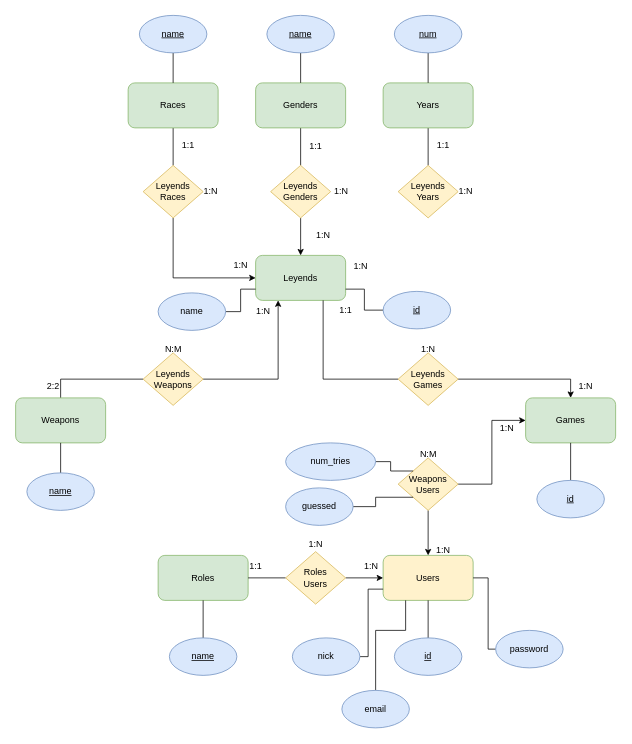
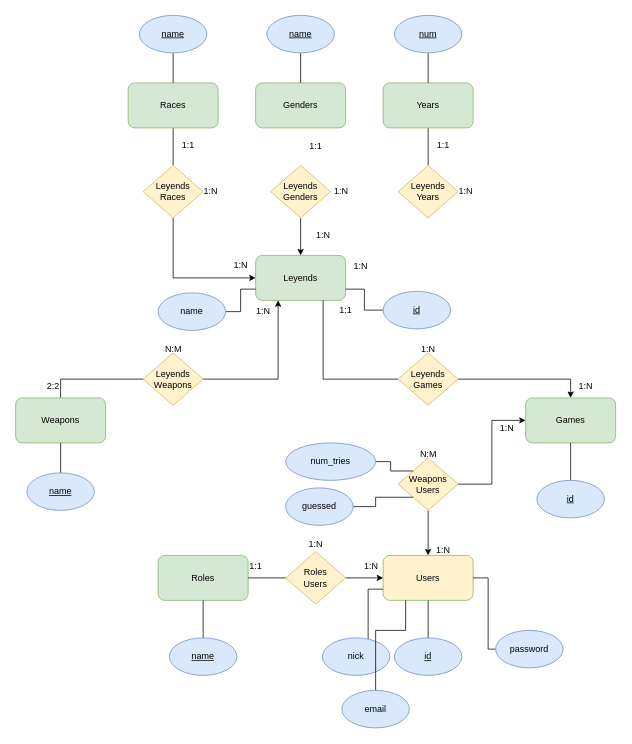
  <mxCell id="0" />
  <mxCell id="1" parent="0" />
  <mxCell id="2" style="edgeStyle=orthogonalEdgeStyle;rounded=0;orthogonalLoop=1;jettySize=auto;html=1;entryX=0.5;entryY=1;entryDx=0;entryDy=0;endArrow=none;endFill=0;startArrow=classic;startFill=1;" parent="1" source="3" target="11" edge="1"><mxGeometry relative="1" as="geometry" /></mxCell>
  <mxCell id="3" value="Leyends" style="rounded=1;whiteSpace=wrap;html=1;fillColor=#d5e8d4;strokeColor=#82b366;" parent="1" vertex="1"><mxGeometry x="340" y="340" width="120" height="60" as="geometry" /></mxCell>
  <mxCell id="4" style="edgeStyle=orthogonalEdgeStyle;rounded=0;orthogonalLoop=1;jettySize=auto;html=1;" parent="1" source="6" target="3" edge="1"><mxGeometry relative="1" as="geometry" /></mxCell>
- <mxCell id="5" style="edgeStyle=orthogonalEdgeStyle;rounded=0;orthogonalLoop=1;jettySize=auto;html=1;endArrow=none;endFill=0;" parent="1" source="6" target="7" edge="1"><mxGeometry relative="1" as="geometry" /></mxCell>
  <mxCell id="6" value="Leyends&lt;br&gt;Genders" style="rhombus;whiteSpace=wrap;html=1;fillColor=#fff2cc;strokeColor=#d6b656;" parent="1" vertex="1"><mxGeometry x="360" y="220" width="80" height="70" as="geometry" /></mxCell>
  <mxCell id="7" value="Genders" style="rounded=1;whiteSpace=wrap;html=1;fillColor=#d5e8d4;strokeColor=#82b366;" parent="1" vertex="1"><mxGeometry x="340" y="110" width="120" height="60" as="geometry" /></mxCell>
  <mxCell id="8" value="1:1" style="text;html=1;align=center;verticalAlign=middle;resizable=0;points=[];autosize=1;strokeColor=none;fillColor=none;" parent="1" vertex="1"><mxGeometry x="400" y="180" width="40" height="30" as="geometry" /></mxCell>
  <mxCell id="9" value="1:N" style="text;html=1;align=center;verticalAlign=middle;resizable=0;points=[];autosize=1;strokeColor=none;fillColor=none;" parent="1" vertex="1"><mxGeometry x="410" y="298" width="40" height="30" as="geometry" /></mxCell>
  <mxCell id="10" style="edgeStyle=orthogonalEdgeStyle;rounded=0;orthogonalLoop=1;jettySize=auto;html=1;endArrow=none;endFill=0;" parent="1" source="11" target="13" edge="1"><mxGeometry relative="1" as="geometry" /></mxCell>
  <mxCell id="11" value="Leyends&lt;br&gt;Races" style="rhombus;whiteSpace=wrap;html=1;fillColor=#fff2cc;strokeColor=#d6b656;" parent="1" vertex="1"><mxGeometry x="190" y="220" width="80" height="70" as="geometry" /></mxCell>
  <mxCell id="12" value="1:N" style="text;html=1;align=center;verticalAlign=middle;resizable=0;points=[];autosize=1;strokeColor=none;fillColor=none;" parent="1" vertex="1"><mxGeometry x="434" y="240" width="40" height="30" as="geometry" /></mxCell>
  <mxCell id="13" value="Races" style="rounded=1;whiteSpace=wrap;html=1;fillColor=#d5e8d4;strokeColor=#82b366;" parent="1" vertex="1"><mxGeometry x="170" y="110" width="120" height="60" as="geometry" /></mxCell>
  <mxCell id="14" value="1:1" style="text;html=1;align=center;verticalAlign=middle;resizable=0;points=[];autosize=1;strokeColor=none;fillColor=none;" parent="1" vertex="1"><mxGeometry x="230" y="178" width="40" height="30" as="geometry" /></mxCell>
  <mxCell id="15" value="1:N" style="text;html=1;align=center;verticalAlign=middle;resizable=0;points=[];autosize=1;strokeColor=none;fillColor=none;" parent="1" vertex="1"><mxGeometry x="300" y="338" width="40" height="30" as="geometry" /></mxCell>
  <mxCell id="16" value="N:M" style="text;html=1;align=center;verticalAlign=middle;resizable=0;points=[];autosize=1;strokeColor=none;fillColor=none;" parent="1" vertex="1"><mxGeometry x="205" y="450" width="50" height="30" as="geometry" /></mxCell>
  <mxCell id="17" style="edgeStyle=orthogonalEdgeStyle;rounded=0;orthogonalLoop=1;jettySize=auto;html=1;endArrow=none;endFill=0;" parent="1" source="18" target="19" edge="1"><mxGeometry relative="1" as="geometry" /></mxCell>
  <mxCell id="18" value="Leyends&lt;br&gt;Years" style="rhombus;whiteSpace=wrap;html=1;fillColor=#fff2cc;strokeColor=#d6b656;" parent="1" vertex="1"><mxGeometry x="530" y="220" width="80" height="70" as="geometry" /></mxCell>
  <mxCell id="19" value="Years" style="rounded=1;whiteSpace=wrap;html=1;fillColor=#d5e8d4;strokeColor=#82b366;" parent="1" vertex="1"><mxGeometry x="510" y="110" width="120" height="60" as="geometry" /></mxCell>
  <mxCell id="20" value="1:1" style="text;html=1;align=center;verticalAlign=middle;resizable=0;points=[];autosize=1;strokeColor=none;fillColor=none;" parent="1" vertex="1"><mxGeometry x="570" y="178" width="40" height="30" as="geometry" /></mxCell>
  <mxCell id="21" value="1:N" style="text;html=1;align=center;verticalAlign=middle;resizable=0;points=[];autosize=1;strokeColor=none;fillColor=none;" parent="1" vertex="1"><mxGeometry x="600" y="240" width="40" height="30" as="geometry" /></mxCell>
  <mxCell id="22" value="1:N" style="text;html=1;align=center;verticalAlign=middle;resizable=0;points=[];autosize=1;strokeColor=none;fillColor=none;" parent="1" vertex="1"><mxGeometry x="460" y="340" width="40" height="30" as="geometry" /></mxCell>
  <mxCell id="23" style="edgeStyle=orthogonalEdgeStyle;rounded=0;orthogonalLoop=1;jettySize=auto;html=1;endArrow=none;endFill=0;entryX=0.5;entryY=0;entryDx=0;entryDy=0;" parent="1" source="25" target="26" edge="1"><mxGeometry relative="1" as="geometry" /></mxCell>
  <mxCell id="24" style="edgeStyle=orthogonalEdgeStyle;rounded=0;orthogonalLoop=1;jettySize=auto;html=1;entryX=0.25;entryY=1;entryDx=0;entryDy=0;" parent="1" source="25" target="3" edge="1"><mxGeometry relative="1" as="geometry" /></mxCell>
  <mxCell id="25" value="Leyends&lt;br&gt;Weapons" style="rhombus;whiteSpace=wrap;html=1;fillColor=#fff2cc;strokeColor=#d6b656;" parent="1" vertex="1"><mxGeometry x="190" y="470" width="80" height="70" as="geometry" /></mxCell>
  <mxCell id="26" value="Weapons" style="rounded=1;whiteSpace=wrap;html=1;fillColor=#d5e8d4;strokeColor=#82b366;" parent="1" vertex="1"><mxGeometry y="530" width="120" height="60" as="geometry" x="20" /></mxCell>
  <mxCell id="27" value="2:2" style="text;html=1;align=center;verticalAlign=middle;resizable=0;points=[];autosize=1;strokeColor=none;fillColor=none;" parent="1" vertex="1"><mxGeometry x="50" y="500" width="40" height="30" as="geometry" /></mxCell>
  <mxCell id="28" value="1:N" style="text;html=1;align=center;verticalAlign=middle;resizable=0;points=[];autosize=1;strokeColor=none;fillColor=none;" parent="1" vertex="1"><mxGeometry x="330" y="400" width="40" height="30" as="geometry" /></mxCell>
  <mxCell id="29" style="edgeStyle=orthogonalEdgeStyle;rounded=0;orthogonalLoop=1;jettySize=auto;html=1;entryX=0.75;entryY=1;entryDx=0;entryDy=0;endArrow=none;endFill=0;" parent="1" source="31" target="3" edge="1"><mxGeometry relative="1" as="geometry" /></mxCell>
  <mxCell id="30" style="edgeStyle=orthogonalEdgeStyle;rounded=0;orthogonalLoop=1;jettySize=auto;html=1;entryX=0.5;entryY=0;entryDx=0;entryDy=0;" parent="1" source="31" target="33" edge="1"><mxGeometry relative="1" as="geometry" /></mxCell>
  <mxCell id="31" value="Leyends&lt;br&gt;Games" style="rhombus;whiteSpace=wrap;html=1;fillColor=#fff2cc;strokeColor=#d6b656;" parent="1" vertex="1"><mxGeometry x="530" y="470" width="80" height="70" as="geometry" /></mxCell>
  <mxCell id="32" style="edgeStyle=orthogonalEdgeStyle;rounded=0;orthogonalLoop=1;jettySize=auto;html=1;entryX=1;entryY=0.5;entryDx=0;entryDy=0;endArrow=none;endFill=0;startArrow=classic;startFill=1;" parent="1" source="33" target="38" edge="1"><mxGeometry relative="1" as="geometry" /></mxCell>
  <mxCell id="33" value="Games" style="rounded=1;whiteSpace=wrap;html=1;fillColor=#d5e8d4;strokeColor=#82b366;" parent="1" vertex="1"><mxGeometry x="700" y="530" width="120" height="60" as="geometry" /></mxCell>
  <mxCell id="34" value="1:N" style="text;html=1;align=center;verticalAlign=middle;resizable=0;points=[];autosize=1;strokeColor=none;fillColor=none;" parent="1" vertex="1"><mxGeometry x="760" y="500" width="40" height="30" as="geometry" /></mxCell>
  <mxCell id="35" value="1:1" style="text;html=1;align=center;verticalAlign=middle;resizable=0;points=[];autosize=1;strokeColor=none;fillColor=none;" parent="1" vertex="1"><mxGeometry x="440" y="398" width="40" height="30" as="geometry" /></mxCell>
  <mxCell id="36" value="1:N" style="text;html=1;align=center;verticalAlign=middle;resizable=0;points=[];autosize=1;strokeColor=none;fillColor=none;" parent="1" vertex="1"><mxGeometry x="550" y="450" width="40" height="30" as="geometry" /></mxCell>
  <mxCell id="37" style="edgeStyle=orthogonalEdgeStyle;rounded=0;orthogonalLoop=1;jettySize=auto;html=1;" parent="1" source="38" target="39" edge="1"><mxGeometry relative="1" as="geometry" /></mxCell>
  <mxCell id="38" value="Weapons&lt;br&gt;Users" style="rhombus;whiteSpace=wrap;html=1;fillColor=#fff2cc;strokeColor=#d6b656;" parent="1" vertex="1"><mxGeometry x="530" y="610" width="80" height="70" as="geometry" /></mxCell>
  <mxCell id="39" value="Users" style="rounded=1;whiteSpace=wrap;html=1;fillColor=#fff2cc;strokeColor=#82b366;" parent="1" vertex="1"><mxGeometry x="510" y="740" width="120" height="60" as="geometry" /></mxCell>
  <mxCell id="40" value="N:M" style="text;html=1;align=center;verticalAlign=middle;resizable=0;points=[];autosize=1;strokeColor=none;fillColor=none;" parent="1" vertex="1"><mxGeometry x="545" y="590" width="50" height="30" as="geometry" /></mxCell>
  <mxCell id="41" value="1:N" style="text;html=1;align=center;verticalAlign=middle;resizable=0;points=[];autosize=1;strokeColor=none;fillColor=none;" parent="1" vertex="1"><mxGeometry x="655" y="555" width="40" height="30" as="geometry" /></mxCell>
  <mxCell id="42" value="1:N" style="text;html=1;align=center;verticalAlign=middle;resizable=0;points=[];autosize=1;strokeColor=none;fillColor=none;" parent="1" vertex="1"><mxGeometry x="570" y="718" width="40" height="30" as="geometry" /></mxCell>
  <mxCell id="43" value="Roles" style="rounded=1;whiteSpace=wrap;html=1;fillColor=#d5e8d4;strokeColor=#82b366;" parent="1" vertex="1"><mxGeometry x="210" y="740" width="120" height="60" as="geometry" /></mxCell>
  <mxCell id="44" style="edgeStyle=orthogonalEdgeStyle;rounded=0;orthogonalLoop=1;jettySize=auto;html=1;" parent="1" source="46" target="39" edge="1"><mxGeometry relative="1" as="geometry" /></mxCell>
  <mxCell id="45" style="edgeStyle=orthogonalEdgeStyle;rounded=0;orthogonalLoop=1;jettySize=auto;html=1;endArrow=none;endFill=0;" parent="1" source="46" target="43" edge="1"><mxGeometry relative="1" as="geometry" /></mxCell>
  <mxCell id="46" value="Roles&lt;br&gt;Users" style="rhombus;whiteSpace=wrap;html=1;fillColor=#fff2cc;strokeColor=#d6b656;" parent="1" vertex="1"><mxGeometry x="380" y="735" width="80" height="70" as="geometry" /></mxCell>
  <mxCell id="47" value="1:N" style="text;html=1;align=center;verticalAlign=middle;resizable=0;points=[];autosize=1;strokeColor=none;fillColor=none;" parent="1" vertex="1"><mxGeometry x="400" y="710" width="40" height="30" as="geometry" /></mxCell>
  <mxCell id="48" value="1:N" style="text;html=1;align=center;verticalAlign=middle;resizable=0;points=[];autosize=1;strokeColor=none;fillColor=none;" parent="1" vertex="1"><mxGeometry x="474" y="740" width="40" height="30" as="geometry" /></mxCell>
  <mxCell id="49" value="1:1" style="text;html=1;align=center;verticalAlign=middle;resizable=0;points=[];autosize=1;strokeColor=none;fillColor=none;" parent="1" vertex="1"><mxGeometry x="320" y="740" width="40" height="30" as="geometry" /></mxCell>
  <mxCell id="50" style="edgeStyle=orthogonalEdgeStyle;rounded=0;orthogonalLoop=1;jettySize=auto;html=1;endArrow=none;endFill=0;" parent="1" source="51" target="19" edge="1"><mxGeometry relative="1" as="geometry" /></mxCell>
  <mxCell id="51" value="&lt;u&gt;num&lt;/u&gt;" style="ellipse;whiteSpace=wrap;html=1;fillColor=#dae8fc;strokeColor=#6c8ebf;" parent="1" vertex="1"><mxGeometry x="525" y="20" width="90" height="50" as="geometry" /></mxCell>
  <mxCell id="52" style="edgeStyle=orthogonalEdgeStyle;rounded=0;orthogonalLoop=1;jettySize=auto;html=1;endArrow=none;endFill=0;" parent="1" source="53" target="7" edge="1"><mxGeometry relative="1" as="geometry" /></mxCell>
  <mxCell id="53" value="&lt;u&gt;name&lt;/u&gt;" style="ellipse;whiteSpace=wrap;html=1;fillColor=#dae8fc;strokeColor=#6c8ebf;" parent="1" vertex="1"><mxGeometry x="355" y="20" width="90" height="50" as="geometry" /></mxCell>
  <mxCell id="54" style="edgeStyle=orthogonalEdgeStyle;rounded=0;orthogonalLoop=1;jettySize=auto;html=1;endArrow=none;endFill=0;" parent="1" source="55" target="13" edge="1"><mxGeometry relative="1" as="geometry" /></mxCell>
  <mxCell id="55" value="&lt;u&gt;name&lt;/u&gt;" style="ellipse;whiteSpace=wrap;html=1;fillColor=#dae8fc;strokeColor=#6c8ebf;" parent="1" vertex="1"><mxGeometry x="185" y="20" width="90" height="50" as="geometry" /></mxCell>
  <mxCell id="56" value="1:N" style="text;html=1;align=center;verticalAlign=middle;resizable=0;points=[];autosize=1;strokeColor=none;fillColor=none;" parent="1" vertex="1"><mxGeometry x="260" y="240" width="40" height="30" as="geometry" /></mxCell>
  <mxCell id="57" style="edgeStyle=orthogonalEdgeStyle;rounded=0;orthogonalLoop=1;jettySize=auto;html=1;entryX=1;entryY=0.75;entryDx=0;entryDy=0;endArrow=none;endFill=0;" parent="1" source="58" target="3" edge="1"><mxGeometry relative="1" as="geometry" /></mxCell>
  <mxCell id="58" value="&lt;u&gt;id&lt;/u&gt;" style="ellipse;whiteSpace=wrap;html=1;fillColor=#dae8fc;strokeColor=#6c8ebf;" parent="1" vertex="1"><mxGeometry x="510" y="388" width="90" height="50" as="geometry" /></mxCell>
  <mxCell id="59" style="edgeStyle=orthogonalEdgeStyle;rounded=0;orthogonalLoop=1;jettySize=auto;html=1;entryX=0;entryY=0.75;entryDx=0;entryDy=0;endArrow=none;endFill=0;" parent="1" source="60" target="3" edge="1"><mxGeometry relative="1" as="geometry" /></mxCell>
  <mxCell id="60" value="name" style="ellipse;whiteSpace=wrap;html=1;fillColor=#dae8fc;strokeColor=#6c8ebf;" parent="1" vertex="1"><mxGeometry x="210" y="390" width="90" height="50" as="geometry" /></mxCell>
  <mxCell id="61" style="edgeStyle=orthogonalEdgeStyle;rounded=0;orthogonalLoop=1;jettySize=auto;html=1;exitX=0.5;exitY=0;exitDx=0;exitDy=0;endArrow=none;endFill=0;" parent="1" source="62" target="26" edge="1"><mxGeometry relative="1" as="geometry" /></mxCell>
  <mxCell id="62" value="&lt;u&gt;name&lt;/u&gt;" style="ellipse;whiteSpace=wrap;html=1;fillColor=#dae8fc;strokeColor=#6c8ebf;" parent="1" vertex="1"><mxGeometry x="35" y="630" width="90" height="50" as="geometry" /></mxCell>
  <mxCell id="63" style="edgeStyle=orthogonalEdgeStyle;rounded=0;orthogonalLoop=1;jettySize=auto;html=1;endArrow=none;endFill=0;" parent="1" source="64" target="33" edge="1"><mxGeometry relative="1" as="geometry" /></mxCell>
  <mxCell id="64" value="&lt;u&gt;id&lt;/u&gt;" style="ellipse;whiteSpace=wrap;html=1;fillColor=#dae8fc;strokeColor=#6c8ebf;" parent="1" vertex="1"><mxGeometry x="715" y="640" width="90" height="50" as="geometry" /></mxCell>
  <mxCell id="65" style="edgeStyle=orthogonalEdgeStyle;rounded=0;orthogonalLoop=1;jettySize=auto;html=1;endArrow=none;endFill=0;" parent="1" source="66" target="43" edge="1"><mxGeometry relative="1" as="geometry" /></mxCell>
  <mxCell id="66" value="&lt;u&gt;name&lt;/u&gt;" style="ellipse;whiteSpace=wrap;html=1;fillColor=#dae8fc;strokeColor=#6c8ebf;" parent="1" vertex="1"><mxGeometry x="225" y="850" width="90" height="50" as="geometry" /></mxCell>
  <mxCell id="67" style="edgeStyle=orthogonalEdgeStyle;rounded=0;orthogonalLoop=1;jettySize=auto;html=1;entryX=0;entryY=0.75;entryDx=0;entryDy=0;endArrow=none;endFill=0;" parent="1" source="68" target="39" edge="1"><mxGeometry relative="1" as="geometry"><Array as="points"><mxPoint x="490" y="875" /><mxPoint x="490" y="785" /></Array></mxGeometry></mxCell>
- <mxCell id="68" value="nick" style="ellipse;whiteSpace=wrap;html=1;fillColor=#dae8fc;strokeColor=#6c8ebf;" parent="1" vertex="1"><mxGeometry x="389" y="850" width="90" height="50" as="geometry" /></mxCell>
+ <mxCell id="68" value="nick" style="ellipse;whiteSpace=wrap;html=1;fillColor=#dae8fc;strokeColor=#6c8ebf;" parent="1" vertex="1"><mxGeometry x="429" y="850" width="90" height="50" as="geometry" /></mxCell>
  <mxCell id="69" style="edgeStyle=orthogonalEdgeStyle;rounded=0;orthogonalLoop=1;jettySize=auto;html=1;entryX=0.5;entryY=1;entryDx=0;entryDy=0;endArrow=none;endFill=0;" parent="1" source="70" target="39" edge="1"><mxGeometry relative="1" as="geometry" /></mxCell>
  <mxCell id="70" value="&lt;u&gt;id&lt;/u&gt;" style="ellipse;whiteSpace=wrap;html=1;fillColor=#dae8fc;strokeColor=#6c8ebf;" parent="1" vertex="1"><mxGeometry x="525" y="850" width="90" height="50" as="geometry" /></mxCell>
  <mxCell id="71" style="edgeStyle=orthogonalEdgeStyle;rounded=0;orthogonalLoop=1;jettySize=auto;html=1;entryX=1;entryY=0.5;entryDx=0;entryDy=0;endArrow=none;endFill=0;" parent="1" source="72" target="39" edge="1"><mxGeometry relative="1" as="geometry"><Array as="points"><mxPoint x="650" y="865" /><mxPoint x="650" y="770" /></Array></mxGeometry></mxCell>
  <mxCell id="72" value="password" style="ellipse;whiteSpace=wrap;html=1;fillColor=#dae8fc;strokeColor=#6c8ebf;" parent="1" vertex="1"><mxGeometry x="660" y="840" width="90" height="50" as="geometry" /></mxCell>
  <mxCell id="73" style="edgeStyle=orthogonalEdgeStyle;rounded=0;orthogonalLoop=1;jettySize=auto;html=1;entryX=0.25;entryY=1;entryDx=0;entryDy=0;endArrow=none;endFill=0;" parent="1" source="74" target="39" edge="1"><mxGeometry relative="1" as="geometry"><Array as="points"><mxPoint x="500" y="840" /><mxPoint x="540" y="840" /></Array></mxGeometry></mxCell>
  <mxCell id="74" value="email" style="ellipse;whiteSpace=wrap;html=1;fillColor=#dae8fc;strokeColor=#6c8ebf;" parent="1" vertex="1"><mxGeometry x="455" y="920" width="90" height="50" as="geometry" /></mxCell>
  <mxCell id="75" style="edgeStyle=orthogonalEdgeStyle;rounded=0;orthogonalLoop=1;jettySize=auto;html=1;endArrow=none;endFill=0;entryX=0;entryY=1;entryDx=0;entryDy=0;" parent="1" source="76" target="38" edge="1"><mxGeometry relative="1" as="geometry" /></mxCell>
  <mxCell id="76" value="guessed" style="ellipse;whiteSpace=wrap;html=1;fillColor=#dae8fc;strokeColor=#6c8ebf;" parent="1" vertex="1"><mxGeometry x="380" y="650" width="90" height="50" as="geometry" /></mxCell>
  <mxCell id="77" style="edgeStyle=orthogonalEdgeStyle;rounded=0;orthogonalLoop=1;jettySize=auto;html=1;entryX=0;entryY=0;entryDx=0;entryDy=0;endArrow=none;endFill=0;" parent="1" source="78" target="38" edge="1"><mxGeometry relative="1" as="geometry" /></mxCell>
  <mxCell id="78" value="num_tries" style="ellipse;whiteSpace=wrap;html=1;fillColor=#dae8fc;strokeColor=#6c8ebf;" parent="1" vertex="1"><mxGeometry x="380" y="590" width="120" height="50" as="geometry" /></mxCell>
